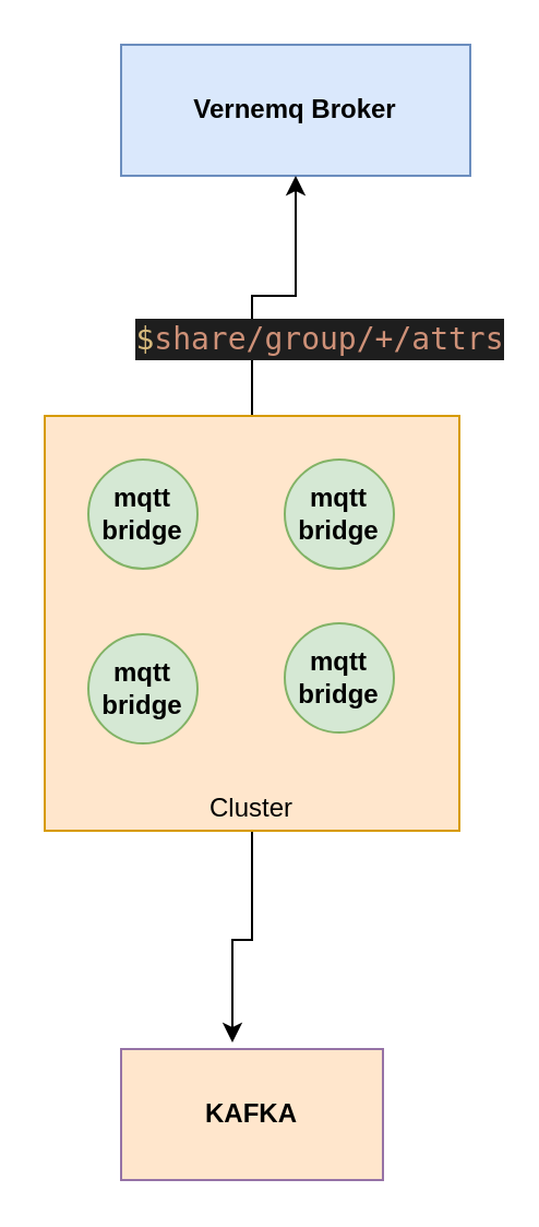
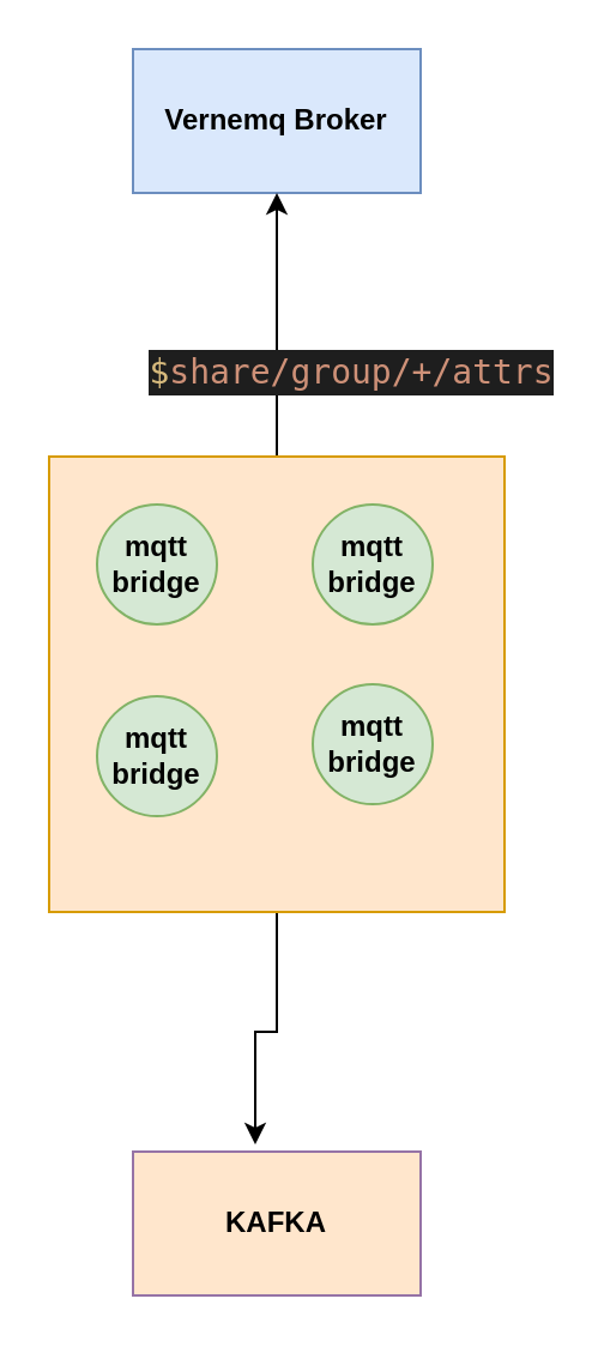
  <mxCell id="0" />
  <mxCell id="1" parent="0" />
- <mxCell id="2" value="&lt;b&gt;Vernemq Broker&lt;/b&gt;" style="rounded=0;whiteSpace=wrap;html=1;fillColor=#dae8fc;strokeColor=#6c8ebf;" vertex="1" parent="1"><mxGeometry x="55" y="20" width="160" height="60" as="geometry" /></mxCell>
+ <mxCell id="2" value="&lt;b&gt;Vernemq Broker&lt;/b&gt;" style="rounded=0;whiteSpace=wrap;html=1;fillColor=#dae8fc;strokeColor=#6c8ebf;" vertex="1" parent="1"><mxGeometry x="55" y="20" width="120" height="60" as="geometry" /></mxCell>
  <mxCell id="3" style="edgeStyle=orthogonalEdgeStyle;rounded=0;orthogonalLoop=1;jettySize=auto;html=1;exitX=0.5;exitY=0;exitDx=0;exitDy=0;entryX=0.5;entryY=1;entryDx=0;entryDy=0;" edge="1" parent="1" source="5" target="2"><mxGeometry relative="1" as="geometry" /></mxCell>
  <mxCell id="4" style="edgeStyle=orthogonalEdgeStyle;rounded=0;orthogonalLoop=1;jettySize=auto;html=1;entryX=0.425;entryY=-0.05;entryDx=0;entryDy=0;entryPerimeter=0;" edge="1" parent="1" source="5" target="12"><mxGeometry relative="1" as="geometry" /></mxCell>
  <mxCell id="5" value="" style="whiteSpace=wrap;html=1;aspect=fixed;fillColor=#ffe6cc;strokeColor=#d79b00;" vertex="1" parent="1"><mxGeometry x="20" y="190" width="190" height="190" as="geometry" /></mxCell>
  <mxCell id="6" value="&lt;b&gt;mqtt bridge&lt;/b&gt;" style="ellipse;whiteSpace=wrap;html=1;aspect=fixed;fillColor=#d5e8d4;strokeColor=#82b366;" vertex="1" parent="1"><mxGeometry x="40" y="210" width="50" height="50" as="geometry" /></mxCell>
  <mxCell id="7" value="&lt;b&gt;mqtt bridge&lt;/b&gt;" style="ellipse;whiteSpace=wrap;html=1;aspect=fixed;fillColor=#d5e8d4;strokeColor=#82b366;" vertex="1" parent="1"><mxGeometry x="130" y="210" width="50" height="50" as="geometry" /></mxCell>
  <mxCell id="8" value="&lt;b&gt;mqtt bridge&lt;/b&gt;" style="ellipse;whiteSpace=wrap;html=1;aspect=fixed;fillColor=#d5e8d4;strokeColor=#82b366;" vertex="1" parent="1"><mxGeometry x="40" y="290" width="50" height="50" as="geometry" /></mxCell>
  <mxCell id="9" value="&lt;b&gt;mqtt bridge&lt;/b&gt;" style="ellipse;whiteSpace=wrap;html=1;aspect=fixed;fillColor=#d5e8d4;strokeColor=#82b366;" vertex="1" parent="1"><mxGeometry x="130" y="285" width="50" height="50" as="geometry" /></mxCell>
- <mxCell id="10" value="Cluster" style="text;html=1;strokeColor=none;fillColor=none;align=center;verticalAlign=middle;whiteSpace=wrap;rounded=0;" vertex="1" parent="1"><mxGeometry x="95" y="360" width="40" height="20" as="geometry" /></mxCell>
  <mxCell id="11" value="&lt;div style=&quot;color: rgb(212 , 212 , 212) ; background-color: rgb(30 , 30 , 30) ; font-family: &amp;#34;droid sans mono&amp;#34; , monospace , monospace , &amp;#34;droid sans fallback&amp;#34; ; font-size: 14px ; line-height: 19px ; white-space: pre&quot;&gt;&lt;span style=&quot;color: #d7ba7d&quot;&gt;$&lt;/span&gt;&lt;span style=&quot;color: #ce9178&quot;&gt;share/group/+/attrs&lt;/span&gt;&lt;/div&gt;" style="text;html=1;strokeColor=none;fillColor=none;align=center;verticalAlign=middle;whiteSpace=wrap;rounded=0;" vertex="1" parent="1"><mxGeometry x="68" y="145" width="157" height="20" as="geometry" /></mxCell>
  <mxCell id="12" value="&lt;b&gt;KAFKA&lt;/b&gt;" style="rounded=0;whiteSpace=wrap;html=1;fillColor=#ffe6cc;strokeColor=#9673a6;" vertex="1" parent="1"><mxGeometry x="55" y="480" width="120" height="60" as="geometry" /></mxCell>
